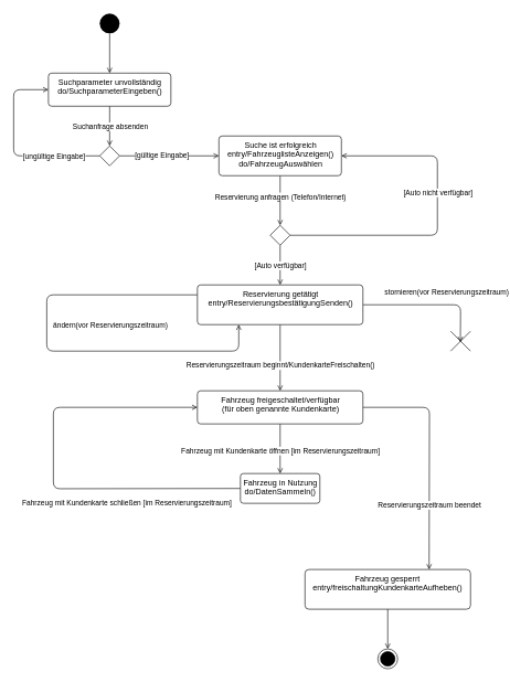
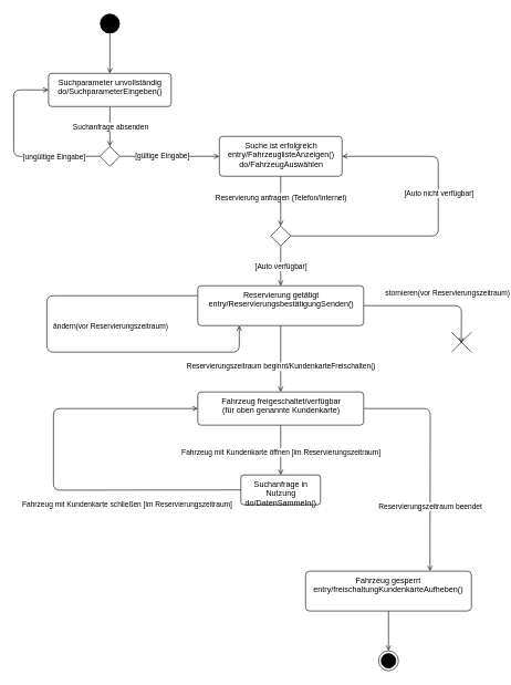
  <mxCell id="0" />
  <mxCell id="1" parent="0" />
  <mxCell id="2" style="edgeStyle=none;html=1;endArrow=open;endFill=0;" parent="1" source="3" target="6" edge="1"><mxGeometry relative="1" as="geometry" /></mxCell>
  <mxCell id="3" value="" style="ellipse;fillColor=#000000;strokeColor=none;" parent="1" vertex="1"><mxGeometry x="150" y="20" width="30" height="30" as="geometry" /></mxCell>
  <mxCell id="4" style="edgeStyle=none;html=1;endArrow=open;endFill=0;" parent="1" source="6" target="11" edge="1"><mxGeometry relative="1" as="geometry" /></mxCell>
  <mxCell id="5" value="Suchanfrage absenden" style="edgeLabel;html=1;align=center;verticalAlign=middle;resizable=0;points=[];" parent="4" vertex="1" connectable="0"><mxGeometry x="-0.421" y="1" relative="1" as="geometry"><mxPoint x="-1" y="13" as="offset" /></mxGeometry></mxCell>
  <mxCell id="6" value="Suchparameter unvollständig&lt;br&gt;do/SuchparameterEingeben()" style="html=1;align=center;verticalAlign=top;rounded=1;absoluteArcSize=1;arcSize=10;dashed=0;" parent="1" vertex="1"><mxGeometry x="72.5" y="110" width="185" height="50" as="geometry" /></mxCell>
  <mxCell id="7" style="edgeStyle=none;html=1;endArrow=open;endFill=0;entryX=0;entryY=0.5;entryDx=0;entryDy=0;" parent="1" source="11" target="6" edge="1"><mxGeometry relative="1" as="geometry"><mxPoint x="-10" y="235" as="targetPoint" /><Array as="points"><mxPoint x="20" y="235" /><mxPoint x="20" y="135" /></Array></mxGeometry></mxCell>
  <mxCell id="8" value="[ungültige Eingabe]" style="edgeLabel;html=1;align=center;verticalAlign=middle;resizable=0;points=[];" parent="7" vertex="1" connectable="0"><mxGeometry x="-0.185" y="1" relative="1" as="geometry"><mxPoint x="45" y="-1" as="offset" /></mxGeometry></mxCell>
  <mxCell id="9" style="edgeStyle=none;html=1;endArrow=open;endFill=0;entryX=0;entryY=0.5;entryDx=0;entryDy=0;" parent="1" source="11" target="14" edge="1"><mxGeometry relative="1" as="geometry"><mxPoint x="410" y="235" as="targetPoint" /></mxGeometry></mxCell>
  <mxCell id="10" value="[gültige Eingabe]" style="edgeLabel;html=1;align=center;verticalAlign=middle;resizable=0;points=[];" parent="9" vertex="1" connectable="0"><mxGeometry x="-0.165" y="2" relative="1" as="geometry"><mxPoint as="offset" /></mxGeometry></mxCell>
  <mxCell id="11" value="" style="rhombus;" parent="1" vertex="1"><mxGeometry x="150" y="220" width="30" height="30" as="geometry" /></mxCell>
  <mxCell id="12" style="edgeStyle=none;html=1;entryX=0.5;entryY=0;entryDx=0;entryDy=0;endArrow=open;endFill=0;" parent="1" source="14" target="19" edge="1"><mxGeometry relative="1" as="geometry" /></mxCell>
  <mxCell id="13" value="Reservierung anfragen (Telefon/Internet)" style="edgeLabel;html=1;align=center;verticalAlign=middle;resizable=0;points=[];" parent="12" vertex="1" connectable="0"><mxGeometry x="-0.43" relative="1" as="geometry"><mxPoint y="10" as="offset" /></mxGeometry></mxCell>
  <mxCell id="14" value="Suche ist erfolgreich&lt;br&gt;entry/FahrzeuglisteAnzeigen()&lt;br&gt;do/FahrzeugAuswählen&lt;br&gt;" style="html=1;align=center;verticalAlign=top;rounded=1;absoluteArcSize=1;arcSize=10;dashed=0;" parent="1" vertex="1"><mxGeometry x="330" y="205" width="185" height="60" as="geometry" /></mxCell>
  <mxCell id="15" style="edgeStyle=none;html=1;endArrow=open;endFill=0;entryX=1;entryY=0.5;entryDx=0;entryDy=0;exitX=1;exitY=0.5;exitDx=0;exitDy=0;" parent="1" source="19" target="14" edge="1"><mxGeometry relative="1" as="geometry"><mxPoint x="210" y="330" as="targetPoint" /><Array as="points"><mxPoint x="660" y="355" /><mxPoint x="660" y="235" /></Array></mxGeometry></mxCell>
  <mxCell id="16" value="[Auto nicht verfügbar]" style="edgeLabel;html=1;align=center;verticalAlign=middle;resizable=0;points=[];" parent="15" vertex="1" connectable="0"><mxGeometry x="-0.332" y="1" relative="1" as="geometry"><mxPoint x="60" y="-64" as="offset" /></mxGeometry></mxCell>
  <mxCell id="17" style="edgeStyle=none;html=1;endArrow=open;endFill=0;" parent="1" source="19" target="26" edge="1"><mxGeometry relative="1" as="geometry"><mxPoint x="422.5" y="500" as="targetPoint" /></mxGeometry></mxCell>
  <mxCell id="18" value="[Auto verfügbar]" style="edgeLabel;html=1;align=center;verticalAlign=middle;resizable=0;points=[];" parent="17" vertex="1" connectable="0"><mxGeometry x="-0.375" y="2" relative="1" as="geometry"><mxPoint x="-2" y="11" as="offset" /></mxGeometry></mxCell>
  <mxCell id="19" value="" style="rhombus;" parent="1" vertex="1"><mxGeometry x="407.5" y="340" width="30" height="30" as="geometry" /></mxCell>
  <mxCell id="20" style="edgeStyle=none;html=1;exitX=0;exitY=0.25;exitDx=0;exitDy=0;endArrow=open;endFill=0;entryX=0.25;entryY=1;entryDx=0;entryDy=0;" parent="1" source="26" target="26" edge="1"><mxGeometry relative="1" as="geometry"><mxPoint x="130" y="430" as="targetPoint" /><Array as="points"><mxPoint x="70" y="445" /><mxPoint x="70" y="530" /><mxPoint x="360" y="530" /></Array></mxGeometry></mxCell>
  <mxCell id="21" value="ändern(vor Reservierungszeitraum)" style="edgeLabel;html=1;align=center;verticalAlign=middle;resizable=0;points=[];" parent="20" vertex="1" connectable="0"><mxGeometry x="-0.439" y="-1" relative="1" as="geometry"><mxPoint x="48" y="46" as="offset" /></mxGeometry></mxCell>
  <mxCell id="22" style="edgeStyle=none;html=1;endArrow=open;endFill=0;entryX=0.489;entryY=0.549;entryDx=0;entryDy=0;entryPerimeter=0;" parent="1" source="26" target="27" edge="1"><mxGeometry relative="1" as="geometry"><mxPoint x="695" y="500" as="targetPoint" /><Array as="points"><mxPoint x="695" y="460" /></Array></mxGeometry></mxCell>
  <mxCell id="23" value="stornieren(vor Reservierungszeitraum)" style="edgeLabel;html=1;align=center;verticalAlign=middle;resizable=0;points=[];" parent="22" vertex="1" connectable="0"><mxGeometry x="-0.277" y="-1" relative="1" as="geometry"><mxPoint x="52" y="-21" as="offset" /></mxGeometry></mxCell>
  <mxCell id="24" style="edgeStyle=none;html=1;endArrow=open;endFill=0;" edge="1" parent="1" source="26" target="32"><mxGeometry relative="1" as="geometry" /></mxCell>
  <mxCell id="25" value="Reservierungszeitraum beginnt/KundenkarteFreischalten()" style="edgeLabel;html=1;align=center;verticalAlign=middle;resizable=0;points=[];" vertex="1" connectable="0" parent="24"><mxGeometry x="0.212" y="1" relative="1" as="geometry"><mxPoint x="-1" as="offset" /></mxGeometry></mxCell>
  <mxCell id="26" value="Reservierung getätigt&lt;br&gt;entry/ReservierungsbestätigungSenden()" style="html=1;align=center;verticalAlign=top;rounded=1;absoluteArcSize=1;arcSize=10;dashed=0;" parent="1" vertex="1"><mxGeometry x="297.5" y="430" width="250" height="60" as="geometry" /></mxCell>
  <mxCell id="27" value="" style="shape=umlDestroy;" parent="1" vertex="1"><mxGeometry x="680" y="500" width="30" height="30" as="geometry" /></mxCell>
  <mxCell id="28" value="" style="edgeStyle=none;html=1;endArrow=open;endFill=0;" edge="1" parent="1" source="32" target="35"><mxGeometry relative="1" as="geometry" /></mxCell>
  <mxCell id="29" value="Fahrzeug mit Kundenkarte öffnen [im Reservierungszeitraum]" style="edgeLabel;html=1;align=center;verticalAlign=middle;resizable=0;points=[];" vertex="1" connectable="0" parent="28"><mxGeometry x="-0.507" y="4" relative="1" as="geometry"><mxPoint x="-4" y="22" as="offset" /></mxGeometry></mxCell>
  <mxCell id="30" value="" style="edgeStyle=none;html=1;endArrow=open;endFill=0;entryX=0.75;entryY=0;entryDx=0;entryDy=0;" edge="1" parent="1" source="32" target="37"><mxGeometry relative="1" as="geometry"><Array as="points"><mxPoint x="648" y="615" /></Array></mxGeometry></mxCell>
  <mxCell id="31" value="Reservierungszeitraum beendet" style="edgeLabel;html=1;align=center;verticalAlign=middle;resizable=0;points=[];" vertex="1" connectable="0" parent="30"><mxGeometry x="-0.083" relative="1" as="geometry"><mxPoint y="90" as="offset" /></mxGeometry></mxCell>
  <mxCell id="32" value="Fahrzeug freigeschaltet/verfügbar&lt;br&gt;(für oben genannte Kundenkarte)" style="html=1;align=center;verticalAlign=top;rounded=1;absoluteArcSize=1;arcSize=10;dashed=0;" vertex="1" parent="1"><mxGeometry x="297.5" y="590" width="250" height="50" as="geometry" /></mxCell>
  <mxCell id="33" style="edgeStyle=none;html=1;entryX=0;entryY=0.5;entryDx=0;entryDy=0;endArrow=open;endFill=0;" edge="1" parent="1" source="35" target="32"><mxGeometry relative="1" as="geometry"><Array as="points"><mxPoint x="80" y="738" /><mxPoint x="80" y="615" /></Array></mxGeometry></mxCell>
  <mxCell id="34" value="Fahrzeug mit Kundenkarte schließen [im Reservierungszeitraum]" style="edgeLabel;html=1;align=center;verticalAlign=middle;resizable=0;points=[];" vertex="1" connectable="0" parent="33"><mxGeometry x="-0.389" relative="1" as="geometry"><mxPoint x="18" y="22" as="offset" /></mxGeometry></mxCell>
- <mxCell id="35" value="Fahrzeug in Nutzung&lt;br&gt;do/DatenSammeln()" style="whiteSpace=wrap;html=1;verticalAlign=top;rounded=1;arcSize=10;dashed=0;" vertex="1" parent="1"><mxGeometry x="362.5" y="715" width="120" height="45" as="geometry" /></mxCell>
+ <mxCell id="35" value="Suchanfrage in Nutzung&lt;br&gt;do/DatenSammeln()" style="whiteSpace=wrap;html=1;verticalAlign=top;rounded=1;arcSize=10;dashed=0;" vertex="1" parent="1"><mxGeometry x="362.5" y="715" width="120" height="45" as="geometry" /></mxCell>
  <mxCell id="36" style="edgeStyle=none;html=1;entryX=0.5;entryY=0;entryDx=0;entryDy=0;endArrow=open;endFill=0;exitX=0.5;exitY=1;exitDx=0;exitDy=0;" edge="1" parent="1" source="37" target="38"><mxGeometry relative="1" as="geometry" /></mxCell>
  <mxCell id="37" value="Fahrzeug gesperrt&lt;br&gt;entry/freischaltungKundenkarteAufheben()" style="whiteSpace=wrap;html=1;verticalAlign=top;rounded=1;arcSize=10;dashed=0;" vertex="1" parent="1"><mxGeometry x="460" y="860" width="250" height="60" as="geometry" /></mxCell>
  <mxCell id="38" value="" style="ellipse;html=1;shape=endState;fillColor=#000000;strokeColor=#000000;" vertex="1" parent="1"><mxGeometry x="570" y="980" width="30" height="30" as="geometry" /></mxCell>
